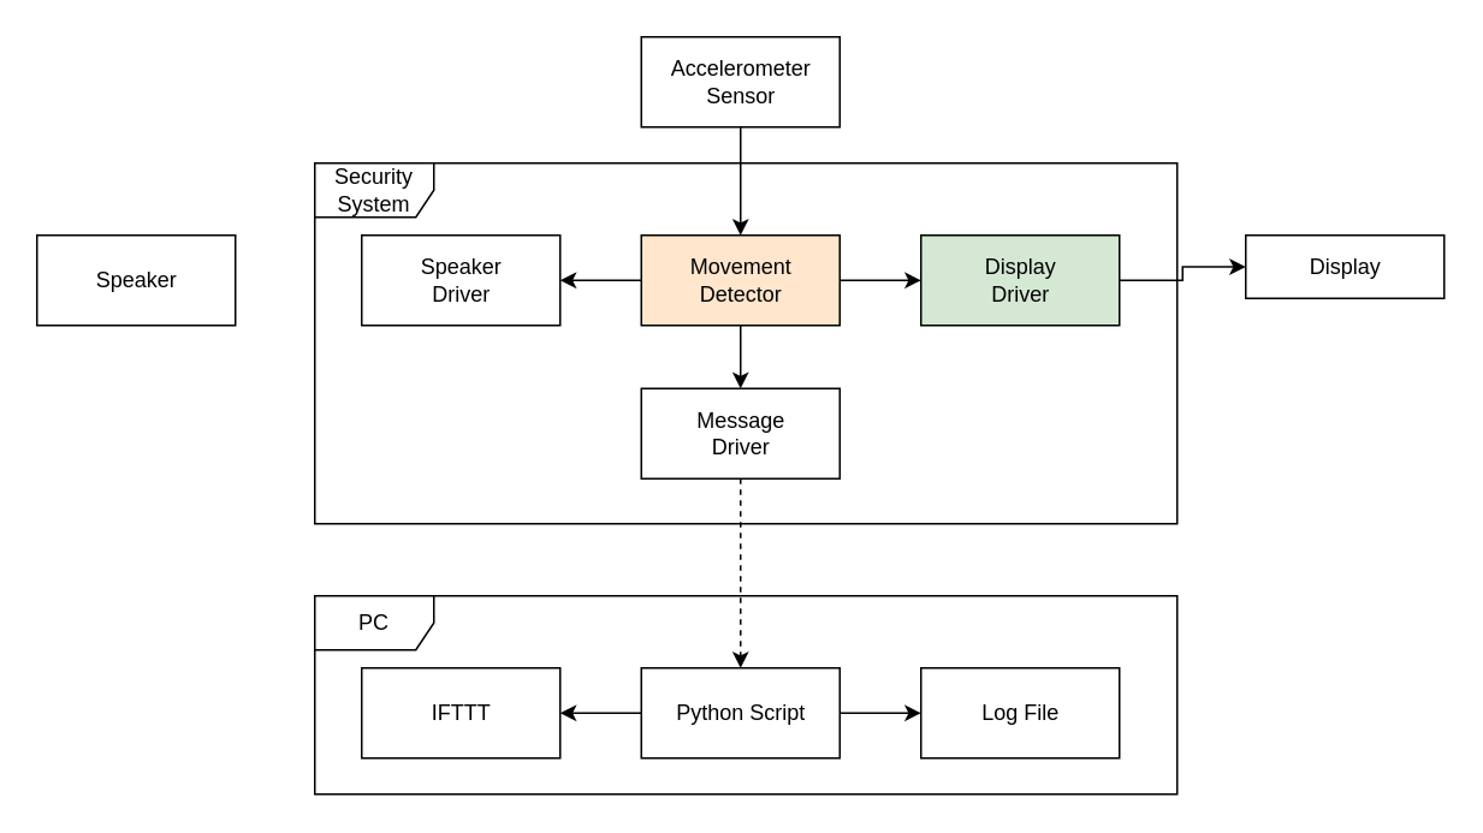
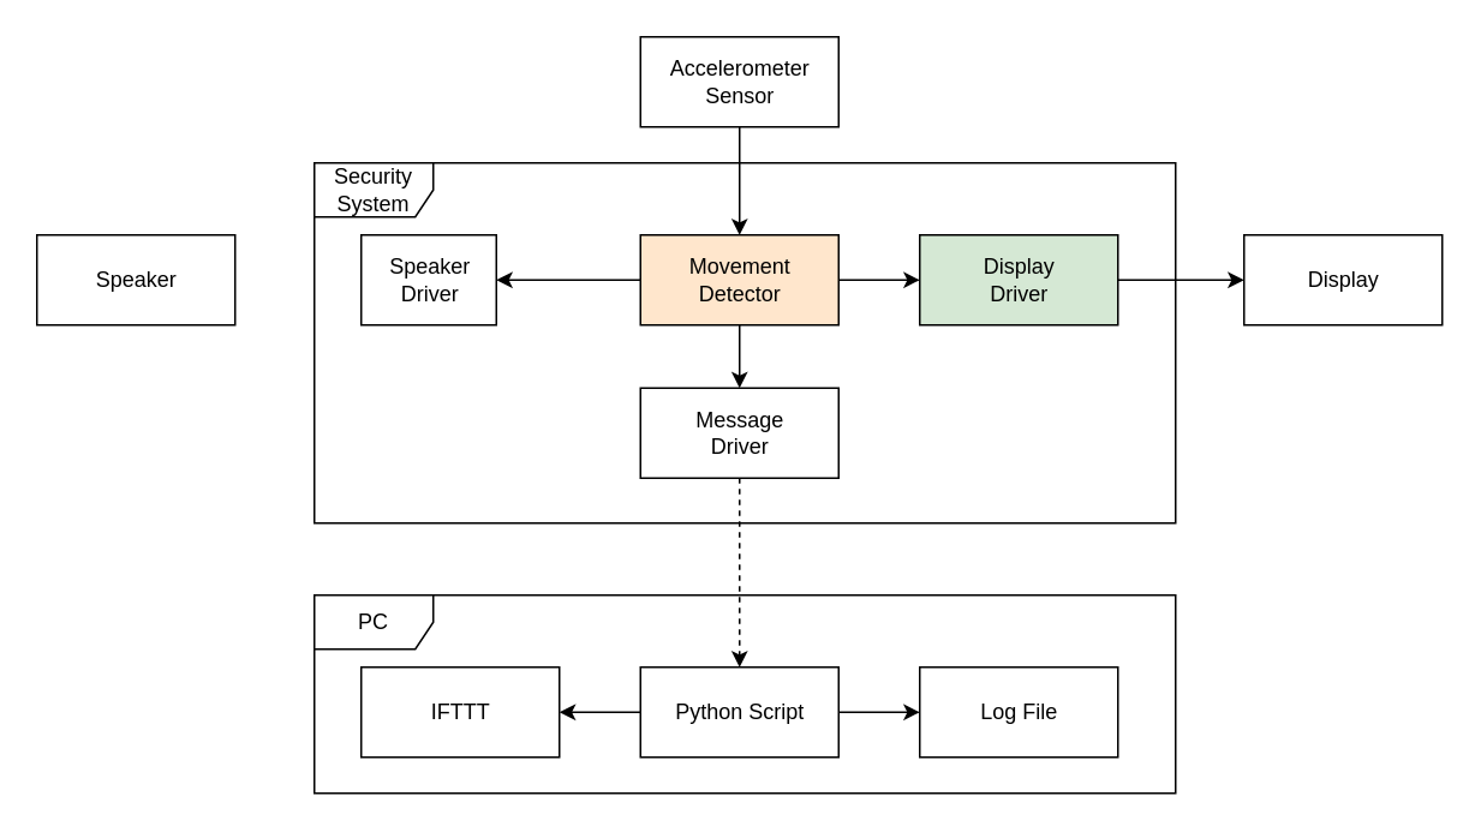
  <mxCell id="0" />
  <mxCell id="1" parent="0" />
  <mxCell id="2" value="PC" style="shape=umlFrame;whiteSpace=wrap;html=1;width=66;height=30;" parent="1" vertex="1"><mxGeometry x="174" y="330" width="478" height="110" as="geometry" /></mxCell>
  <mxCell id="3" value="Security&lt;br&gt;System" style="shape=umlFrame;whiteSpace=wrap;html=1;width=66;height=30;" parent="1" vertex="1"><mxGeometry x="174" y="90" width="478" height="200" as="geometry" /></mxCell>
  <mxCell id="4" style="edgeStyle=orthogonalEdgeStyle;rounded=0;orthogonalLoop=1;jettySize=auto;html=1;exitX=1;exitY=0.5;exitDx=0;exitDy=0;entryX=0;entryY=0.5;entryDx=0;entryDy=0;" parent="1" source="5" target="13" edge="1"><mxGeometry relative="1" as="geometry" /></mxCell>
  <mxCell id="5" value="Display&lt;br&gt;Driver" style="html=1;fillColor=#d5e8d4;" parent="1" vertex="1"><mxGeometry x="510" y="130" width="110" height="50" as="geometry" /></mxCell>
  <mxCell id="6" style="edgeStyle=orthogonalEdgeStyle;rounded=0;orthogonalLoop=1;jettySize=auto;html=1;exitX=1;exitY=0.5;exitDx=0;exitDy=0;entryX=0;entryY=0.5;entryDx=0;entryDy=0;" parent="1" source="9" target="5" edge="1"><mxGeometry relative="1" as="geometry" /></mxCell>
  <mxCell id="7" style="edgeStyle=orthogonalEdgeStyle;rounded=0;orthogonalLoop=1;jettySize=auto;html=1;exitX=0.5;exitY=1;exitDx=0;exitDy=0;entryX=0.5;entryY=0;entryDx=0;entryDy=0;" parent="1" source="9" target="12" edge="1"><mxGeometry relative="1" as="geometry" /></mxCell>
  <mxCell id="8" style="edgeStyle=orthogonalEdgeStyle;rounded=0;orthogonalLoop=1;jettySize=auto;html=1;exitX=0;exitY=0.5;exitDx=0;exitDy=0;entryX=1;entryY=0.5;entryDx=0;entryDy=0;" parent="1" source="9" target="10" edge="1"><mxGeometry relative="1" as="geometry" /></mxCell>
  <mxCell id="9" value="Movement&lt;br&gt;Detector" style="html=1;fillColor=#ffe6cc;" parent="1" vertex="1"><mxGeometry x="355" y="130" width="110" height="50" as="geometry" /></mxCell>
- <mxCell id="10" value="Speaker&lt;br&gt;Driver" style="html=1;" parent="1" vertex="1"><mxGeometry x="200" y="130" width="110" height="50" as="geometry" /></mxCell>
+ <mxCell id="10" value="Speaker&lt;br&gt;Driver" style="html=1;" parent="1" vertex="1"><mxGeometry x="200" y="130" width="75" height="50" as="geometry" /></mxCell>
  <mxCell id="11" style="edgeStyle=orthogonalEdgeStyle;rounded=0;orthogonalLoop=1;jettySize=auto;html=1;exitX=0.5;exitY=1;exitDx=0;exitDy=0;entryX=0.5;entryY=0;entryDx=0;entryDy=0;dashed=1;" parent="1" source="12" target="17" edge="1"><mxGeometry relative="1" as="geometry"><mxPoint x="410" y="340" as="targetPoint" /></mxGeometry></mxCell>
  <mxCell id="12" value="Message&lt;br&gt;Driver" style="html=1;" parent="1" vertex="1"><mxGeometry x="355" y="215" width="110" height="50" as="geometry" /></mxCell>
- <mxCell id="13" value="Display" style="html=1;" parent="1" vertex="1"><mxGeometry x="690" y="130" width="110" height="35" as="geometry" /></mxCell>
+ <mxCell id="13" value="Display" style="html=1;" parent="1" vertex="1"><mxGeometry x="690" y="130" width="110" height="50" as="geometry" /></mxCell>
  <mxCell id="14" value="Speaker" style="html=1;" parent="1" vertex="1"><mxGeometry x="20" y="130" width="110" height="50" as="geometry" /></mxCell>
  <mxCell id="15" style="edgeStyle=orthogonalEdgeStyle;rounded=0;orthogonalLoop=1;jettySize=auto;html=1;exitX=0;exitY=0.5;exitDx=0;exitDy=0;entryX=1;entryY=0.5;entryDx=0;entryDy=0;" parent="1" source="17" target="18" edge="1"><mxGeometry relative="1" as="geometry" /></mxCell>
  <mxCell id="16" style="edgeStyle=orthogonalEdgeStyle;rounded=0;orthogonalLoop=1;jettySize=auto;html=1;exitX=1;exitY=0.5;exitDx=0;exitDy=0;entryX=0;entryY=0.5;entryDx=0;entryDy=0;" parent="1" source="17" target="19" edge="1"><mxGeometry relative="1" as="geometry" /></mxCell>
  <mxCell id="17" value="Python Script" style="html=1;" parent="1" vertex="1"><mxGeometry x="355" y="370" width="110" height="50" as="geometry" /></mxCell>
  <mxCell id="18" value="IFTTT" style="html=1;" parent="1" vertex="1"><mxGeometry x="200" y="370" width="110" height="50" as="geometry" /></mxCell>
  <mxCell id="19" value="Log File" style="html=1;" parent="1" vertex="1"><mxGeometry x="510" y="370" width="110" height="50" as="geometry" /></mxCell>
  <mxCell id="20" style="edgeStyle=orthogonalEdgeStyle;rounded=0;orthogonalLoop=1;jettySize=auto;html=1;exitX=0.5;exitY=1;exitDx=0;exitDy=0;entryX=0.5;entryY=0;entryDx=0;entryDy=0;" parent="1" source="21" target="9" edge="1"><mxGeometry relative="1" as="geometry" /></mxCell>
  <mxCell id="21" value="Accelerometer&lt;br&gt;Sensor" style="html=1;" parent="1" vertex="1"><mxGeometry x="355" y="20" width="110" height="50" as="geometry" /></mxCell>
